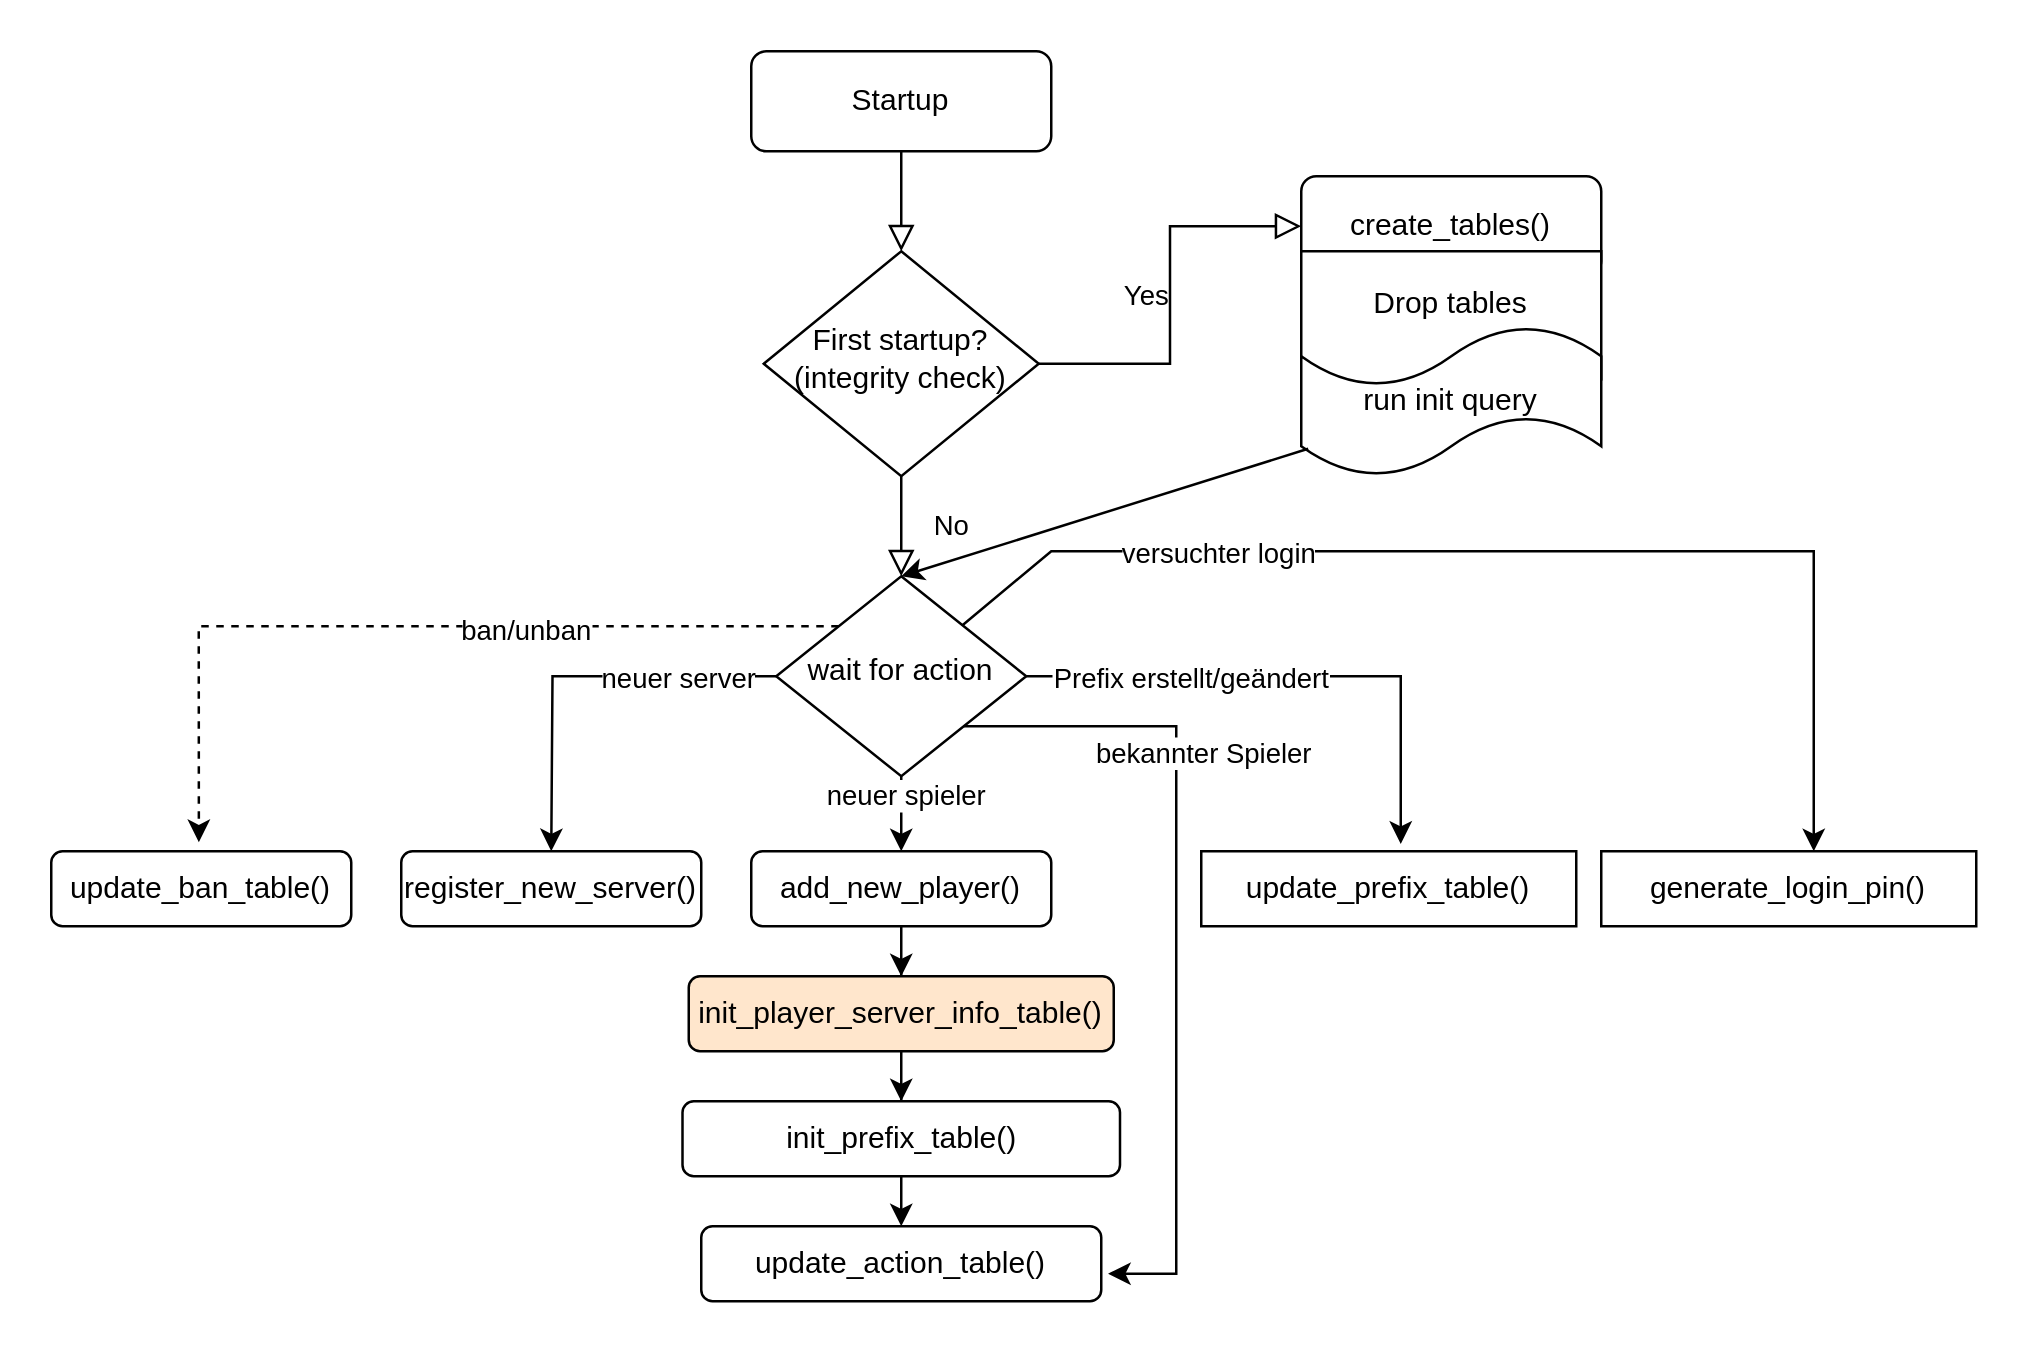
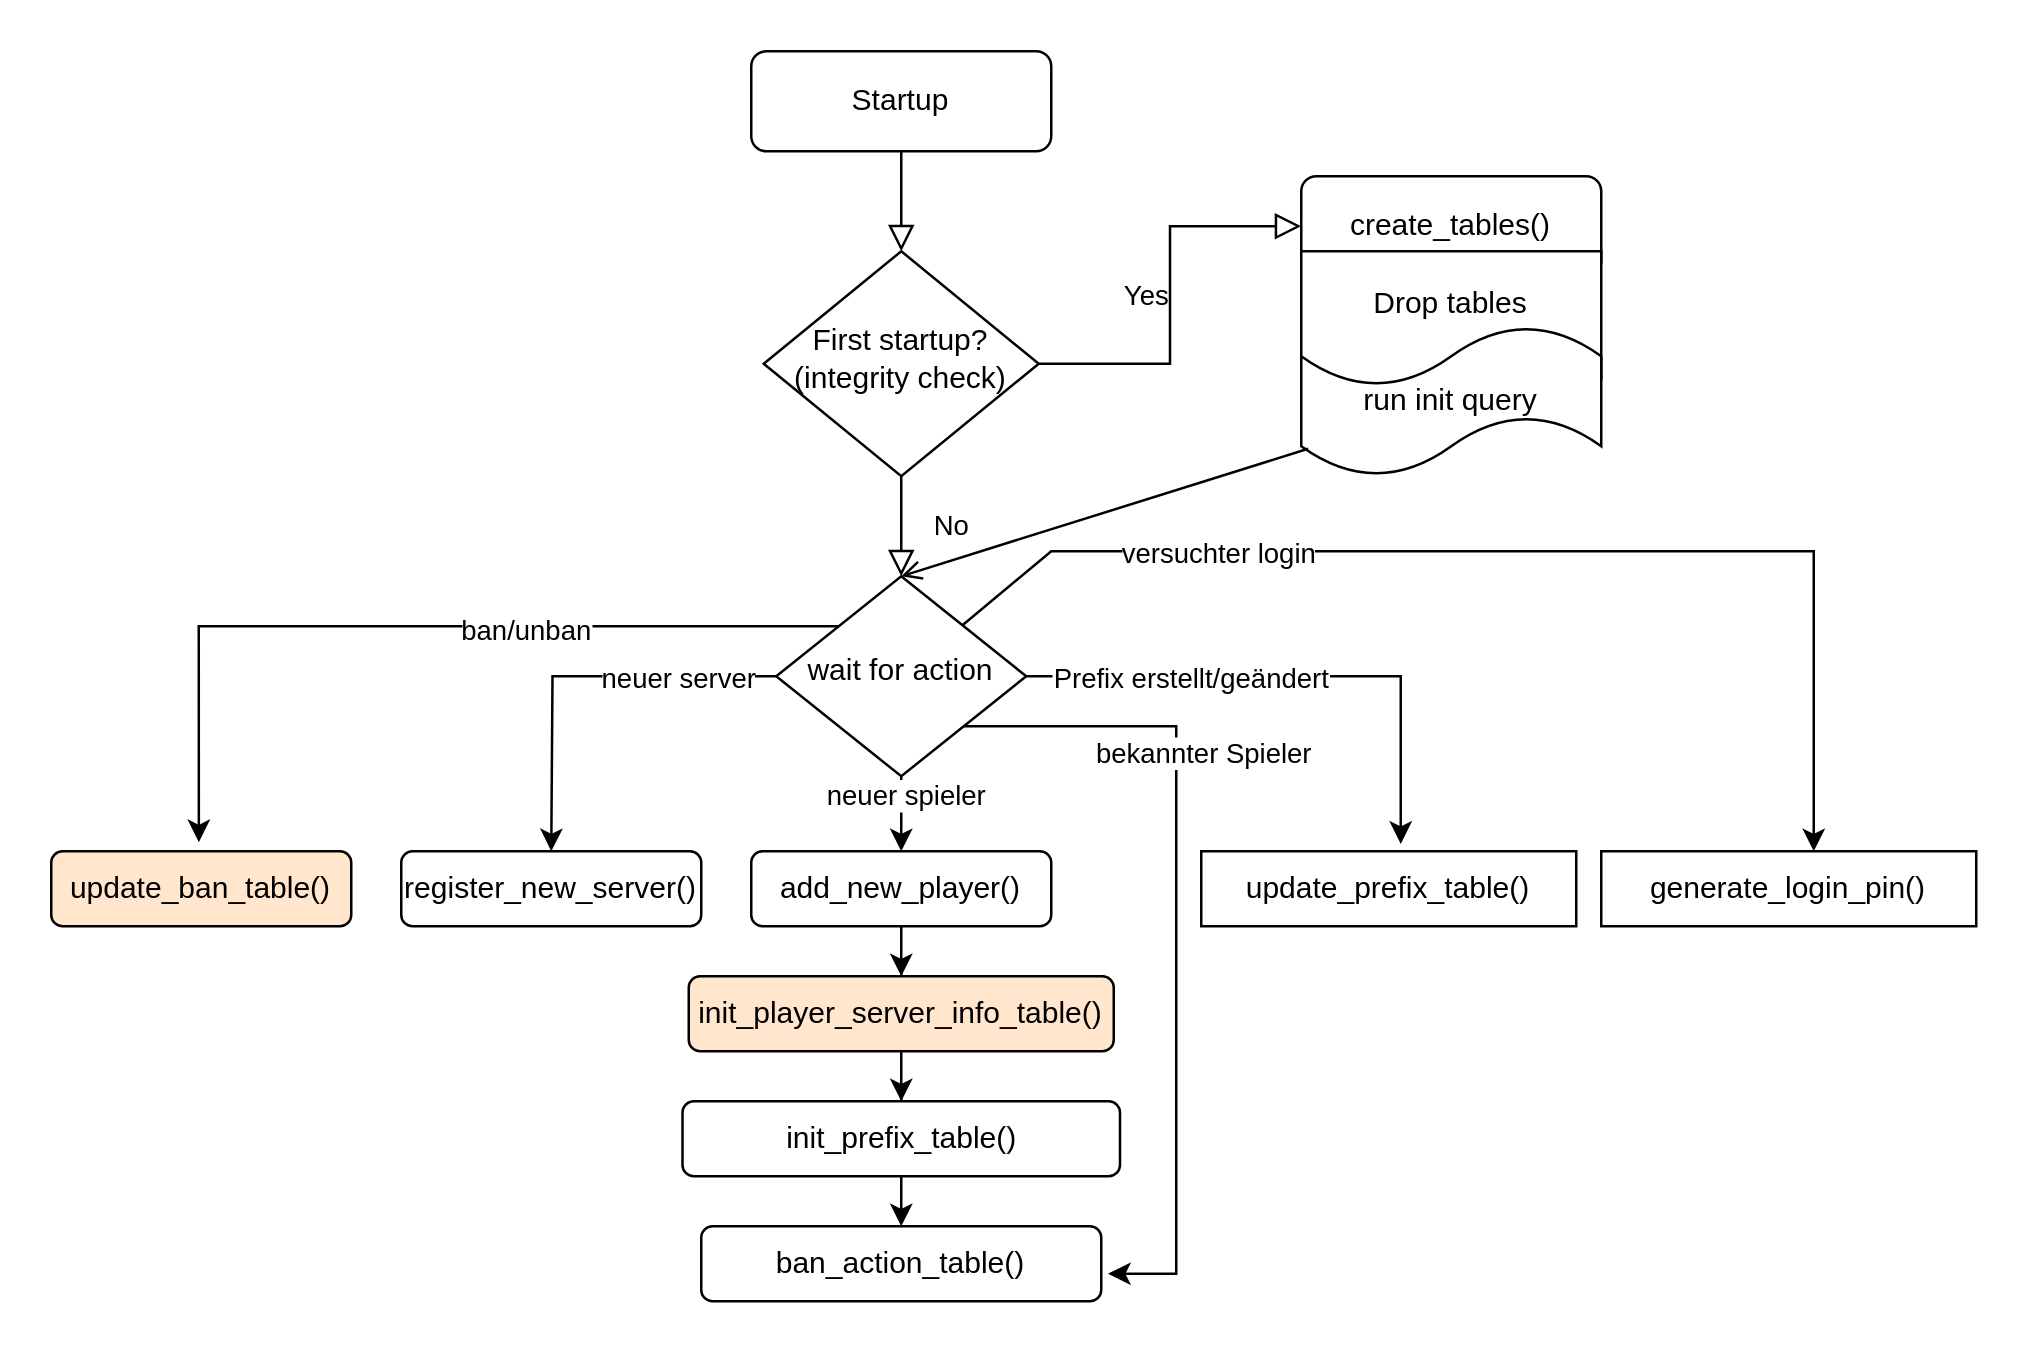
  <mxCell id="0" />
  <mxCell id="1" parent="0" />
  <mxCell id="2" value="" style="rounded=0;html=1;jettySize=auto;orthogonalLoop=1;fontSize=11;endArrow=block;endFill=0;endSize=8;strokeWidth=1;shadow=0;labelBackgroundColor=none;edgeStyle=orthogonalEdgeStyle;" parent="1" source="3" target="6" edge="1"><mxGeometry relative="1" as="geometry" /></mxCell>
  <mxCell id="3" value="&lt;div&gt;Startup&lt;/div&gt;" style="rounded=1;whiteSpace=wrap;html=1;fontSize=12;glass=0;strokeWidth=1;shadow=0;" parent="1" vertex="1"><mxGeometry x="300" y="20" width="120" height="40" as="geometry" /></mxCell>
  <mxCell id="4" value="No" style="rounded=0;html=1;jettySize=auto;orthogonalLoop=1;fontSize=11;endArrow=block;endFill=0;endSize=8;strokeWidth=1;shadow=0;labelBackgroundColor=none;edgeStyle=orthogonalEdgeStyle;" parent="1" source="6" target="18" edge="1"><mxGeometry y="20" relative="1" as="geometry"><mxPoint as="offset" /><Array as="points"><mxPoint x="360" y="190" /></Array></mxGeometry></mxCell>
  <mxCell id="5" value="Yes" style="edgeStyle=orthogonalEdgeStyle;rounded=0;html=1;jettySize=auto;orthogonalLoop=1;fontSize=11;endArrow=block;endFill=0;endSize=8;strokeWidth=1;shadow=0;labelBackgroundColor=none;" parent="1" source="6" target="7" edge="1"><mxGeometry y="10" relative="1" as="geometry"><mxPoint as="offset" /></mxGeometry></mxCell>
  <mxCell id="6" value="&lt;div&gt;First startup?&lt;/div&gt;&lt;div&gt;(integrity check)&lt;br&gt;&lt;/div&gt;" style="rhombus;whiteSpace=wrap;html=1;shadow=0;fontFamily=Helvetica;fontSize=12;align=center;strokeWidth=1;spacing=6;spacingTop=-4;" parent="1" vertex="1"><mxGeometry x="305" y="100" width="110" height="90" as="geometry" /></mxCell>
  <mxCell id="7" value="&lt;div&gt;create_tables()&lt;/div&gt;" style="rounded=1;whiteSpace=wrap;html=1;fontSize=12;glass=0;strokeWidth=1;shadow=0;" parent="1" vertex="1"><mxGeometry x="520" y="70" width="120" height="40" as="geometry" /></mxCell>
  <mxCell id="8" style="edgeStyle=orthogonalEdgeStyle;rounded=0;orthogonalLoop=1;jettySize=auto;html=1;exitX=0;exitY=0.5;exitDx=0;exitDy=0;" edge="1" parent="1" source="18"><mxGeometry relative="1" as="geometry"><mxPoint x="220" y="340" as="targetPoint" /></mxGeometry></mxCell>
  <mxCell id="9" value="neuer server" style="edgeLabel;html=1;align=center;verticalAlign=middle;resizable=0;points=[];" vertex="1" connectable="0" parent="8"><mxGeometry x="-0.049" relative="1" as="geometry"><mxPoint x="36" as="offset" /></mxGeometry></mxCell>
  <mxCell id="10" style="edgeStyle=orthogonalEdgeStyle;rounded=0;orthogonalLoop=1;jettySize=auto;html=1;exitX=0.5;exitY=1;exitDx=0;exitDy=0;entryX=0.5;entryY=0;entryDx=0;entryDy=0;" edge="1" parent="1" source="18" target="23"><mxGeometry relative="1" as="geometry"><mxPoint x="360" y="340" as="targetPoint" /></mxGeometry></mxCell>
  <mxCell id="11" value="neuer spieler" style="edgeLabel;html=1;align=center;verticalAlign=middle;resizable=0;points=[];" vertex="1" connectable="0" parent="10"><mxGeometry x="-0.559" y="1" relative="1" as="geometry"><mxPoint as="offset" /></mxGeometry></mxCell>
  <mxCell id="12" style="edgeStyle=orthogonalEdgeStyle;rounded=0;orthogonalLoop=1;jettySize=auto;html=1;exitX=1;exitY=1;exitDx=0;exitDy=0;entryX=1.017;entryY=0.633;entryDx=0;entryDy=0;entryPerimeter=0;" edge="1" parent="1" source="18" target="29"><mxGeometry relative="1" as="geometry"><mxPoint x="540" y="510" as="targetPoint" /><Array as="points"><mxPoint x="470" y="290" /><mxPoint x="470" y="509" /></Array></mxGeometry></mxCell>
  <mxCell id="13" value="bekannter Spieler" style="edgeLabel;html=1;align=center;verticalAlign=middle;resizable=0;points=[];" vertex="1" connectable="0" parent="12"><mxGeometry x="-0.043" y="1" relative="1" as="geometry"><mxPoint x="9" y="-64" as="offset" /></mxGeometry></mxCell>
  <mxCell id="14" style="edgeStyle=orthogonalEdgeStyle;rounded=0;orthogonalLoop=1;jettySize=auto;html=1;exitX=1;exitY=0.5;exitDx=0;exitDy=0;entryX=0.532;entryY=-0.098;entryDx=0;entryDy=0;entryPerimeter=0;" edge="1" parent="1" source="18" target="30"><mxGeometry relative="1" as="geometry"><mxPoint x="620" y="310" as="targetPoint" /><Array as="points"><mxPoint x="560" y="270" /></Array></mxGeometry></mxCell>
  <mxCell id="15" value="Prefix erstellt/geändert" style="edgeLabel;html=1;align=center;verticalAlign=middle;resizable=0;points=[];" vertex="1" connectable="0" parent="14"><mxGeometry x="-0.405" relative="1" as="geometry"><mxPoint as="offset" /></mxGeometry></mxCell>
- <mxCell id="16" style="edgeStyle=orthogonalEdgeStyle;rounded=0;orthogonalLoop=1;jettySize=auto;html=1;exitX=0;exitY=0;exitDx=0;exitDy=0;entryX=0.492;entryY=-0.121;entryDx=0;entryDy=0;entryPerimeter=0;dashed=1;" edge="1" parent="1" source="18" target="35"><mxGeometry relative="1" as="geometry"><mxPoint x="120" y="375" as="targetPoint" /></mxGeometry></mxCell>
+ <mxCell id="16" style="edgeStyle=orthogonalEdgeStyle;rounded=0;orthogonalLoop=1;jettySize=auto;html=1;exitX=0;exitY=0;exitDx=0;exitDy=0;entryX=0.492;entryY=-0.121;entryDx=0;entryDy=0;entryPerimeter=0;" edge="1" parent="1" source="18" target="35"><mxGeometry relative="1" as="geometry"><mxPoint x="120" y="375" as="targetPoint" /></mxGeometry></mxCell>
  <mxCell id="17" value="ban/unban" style="edgeLabel;html=1;align=center;verticalAlign=middle;resizable=0;points=[];" vertex="1" connectable="0" parent="16"><mxGeometry x="-0.185" y="1" relative="1" as="geometry"><mxPoint x="14" as="offset" /></mxGeometry></mxCell>
  <mxCell id="18" value="&lt;div&gt;wait for action&lt;/div&gt;" style="rhombus;whiteSpace=wrap;html=1;shadow=0;fontFamily=Helvetica;fontSize=12;align=center;strokeWidth=1;spacing=6;spacingTop=-4;" parent="1" vertex="1"><mxGeometry x="310" y="230" width="100" height="80" as="geometry" /></mxCell>
  <mxCell id="19" value="&lt;div&gt;Drop tables&lt;/div&gt;" style="shape=document;whiteSpace=wrap;html=1;boundedLbl=1;" vertex="1" parent="1"><mxGeometry x="520" y="100" width="120" height="60" as="geometry" /></mxCell>
  <mxCell id="20" value="run init query" style="shape=tape;whiteSpace=wrap;html=1;" vertex="1" parent="1"><mxGeometry x="520" y="130" width="120" height="60" as="geometry" /></mxCell>
  <mxCell id="21" value="register_new_server()" style="rounded=1;whiteSpace=wrap;html=1;" vertex="1" parent="1"><mxGeometry x="160" y="340" width="120" height="30" as="geometry" /></mxCell>
  <mxCell id="22" value="" style="edgeStyle=orthogonalEdgeStyle;rounded=0;orthogonalLoop=1;jettySize=auto;html=1;" edge="1" parent="1" source="23" target="26"><mxGeometry relative="1" as="geometry" /></mxCell>
  <mxCell id="23" value="add_new_player()" style="rounded=1;whiteSpace=wrap;html=1;" vertex="1" parent="1"><mxGeometry x="300" y="340" width="120" height="30" as="geometry" /></mxCell>
  <mxCell id="24" style="edgeStyle=orthogonalEdgeStyle;rounded=0;orthogonalLoop=1;jettySize=auto;html=1;exitX=0.5;exitY=1;exitDx=0;exitDy=0;" edge="1" parent="1" source="23" target="23"><mxGeometry relative="1" as="geometry" /></mxCell>
  <mxCell id="25" value="" style="edgeStyle=orthogonalEdgeStyle;rounded=0;orthogonalLoop=1;jettySize=auto;html=1;" edge="1" parent="1" source="26" target="28"><mxGeometry relative="1" as="geometry" /></mxCell>
  <mxCell id="26" value="init_player_server_info_table()" style="whiteSpace=wrap;html=1;rounded=1;fillColor=#ffe6cc;" vertex="1" parent="1"><mxGeometry x="275" y="390" width="170" height="30" as="geometry" /></mxCell>
  <mxCell id="27" value="" style="edgeStyle=orthogonalEdgeStyle;rounded=0;orthogonalLoop=1;jettySize=auto;html=1;" edge="1" parent="1" source="28"><mxGeometry relative="1" as="geometry"><mxPoint x="360" y="490" as="targetPoint" /></mxGeometry></mxCell>
  <mxCell id="28" value="init_prefix_table()" style="whiteSpace=wrap;html=1;rounded=1;" vertex="1" parent="1"><mxGeometry x="272.5" y="440" width="175" height="30" as="geometry" /></mxCell>
- <mxCell id="29" value="update_action_table()" style="rounded=1;whiteSpace=wrap;html=1;" vertex="1" parent="1"><mxGeometry x="280" y="490" width="160" height="30" as="geometry" /></mxCell>
+ <mxCell id="29" value="ban_action_table()" style="rounded=1;whiteSpace=wrap;html=1;" vertex="1" parent="1"><mxGeometry x="280" y="490" width="160" height="30" as="geometry" /></mxCell>
  <mxCell id="30" value="update_prefix_table()" style="rounded=0;whiteSpace=wrap;html=1;" vertex="1" parent="1"><mxGeometry x="480" y="340" width="150" height="30" as="geometry" /></mxCell>
- <mxCell id="31" value="" style="endArrow=classic;html=1;rounded=0;exitX=0.023;exitY=0.817;exitDx=0;exitDy=0;exitPerimeter=0;entryX=0.5;entryY=0;entryDx=0;entryDy=0;" edge="1" parent="1" source="20" target="18"><mxGeometry width="50" height="50" relative="1" as="geometry"><mxPoint x="430" y="300" as="sourcePoint" /><mxPoint x="480" y="250" as="targetPoint" /></mxGeometry></mxCell>
+ <mxCell id="31" value="" style="endArrow=open;html=1;rounded=0;exitX=0.023;exitY=0.817;exitDx=0;exitDy=0;exitPerimeter=0;entryX=0.5;entryY=0;entryDx=0;entryDy=0;" edge="1" parent="1" source="20" target="18"><mxGeometry width="50" height="50" relative="1" as="geometry"><mxPoint x="430" y="300" as="sourcePoint" /><mxPoint x="480" y="250" as="targetPoint" /></mxGeometry></mxCell>
  <mxCell id="32" value="" style="endArrow=classic;html=1;rounded=0;" edge="1" parent="1" source="18"><mxGeometry width="50" height="50" relative="1" as="geometry"><mxPoint x="410" y="250" as="sourcePoint" /><mxPoint x="725" y="340" as="targetPoint" /><Array as="points"><mxPoint x="420" y="220" /><mxPoint x="725" y="220" /><mxPoint x="725" y="340" /></Array></mxGeometry></mxCell>
  <mxCell id="33" value="versuchter login" style="edgeLabel;html=1;align=center;verticalAlign=middle;resizable=0;points=[];" vertex="1" connectable="0" parent="32"><mxGeometry x="-0.519" relative="1" as="geometry"><mxPoint as="offset" /></mxGeometry></mxCell>
  <mxCell id="34" value="&lt;div&gt;generate_login_pin()&lt;/div&gt;" style="rounded=0;whiteSpace=wrap;html=1;" vertex="1" parent="1"><mxGeometry x="640" y="340" width="150" height="30" as="geometry" /></mxCell>
- <mxCell id="35" value="update_ban_table()" style="rounded=1;whiteSpace=wrap;html=1;" vertex="1" parent="1"><mxGeometry x="20" y="340" width="120" height="30" as="geometry" /></mxCell>
+ <mxCell id="35" value="update_ban_table()" style="rounded=1;whiteSpace=wrap;html=1;fillColor=#ffe6cc;" vertex="1" parent="1"><mxGeometry x="20" y="340" width="120" height="30" as="geometry" /></mxCell>
